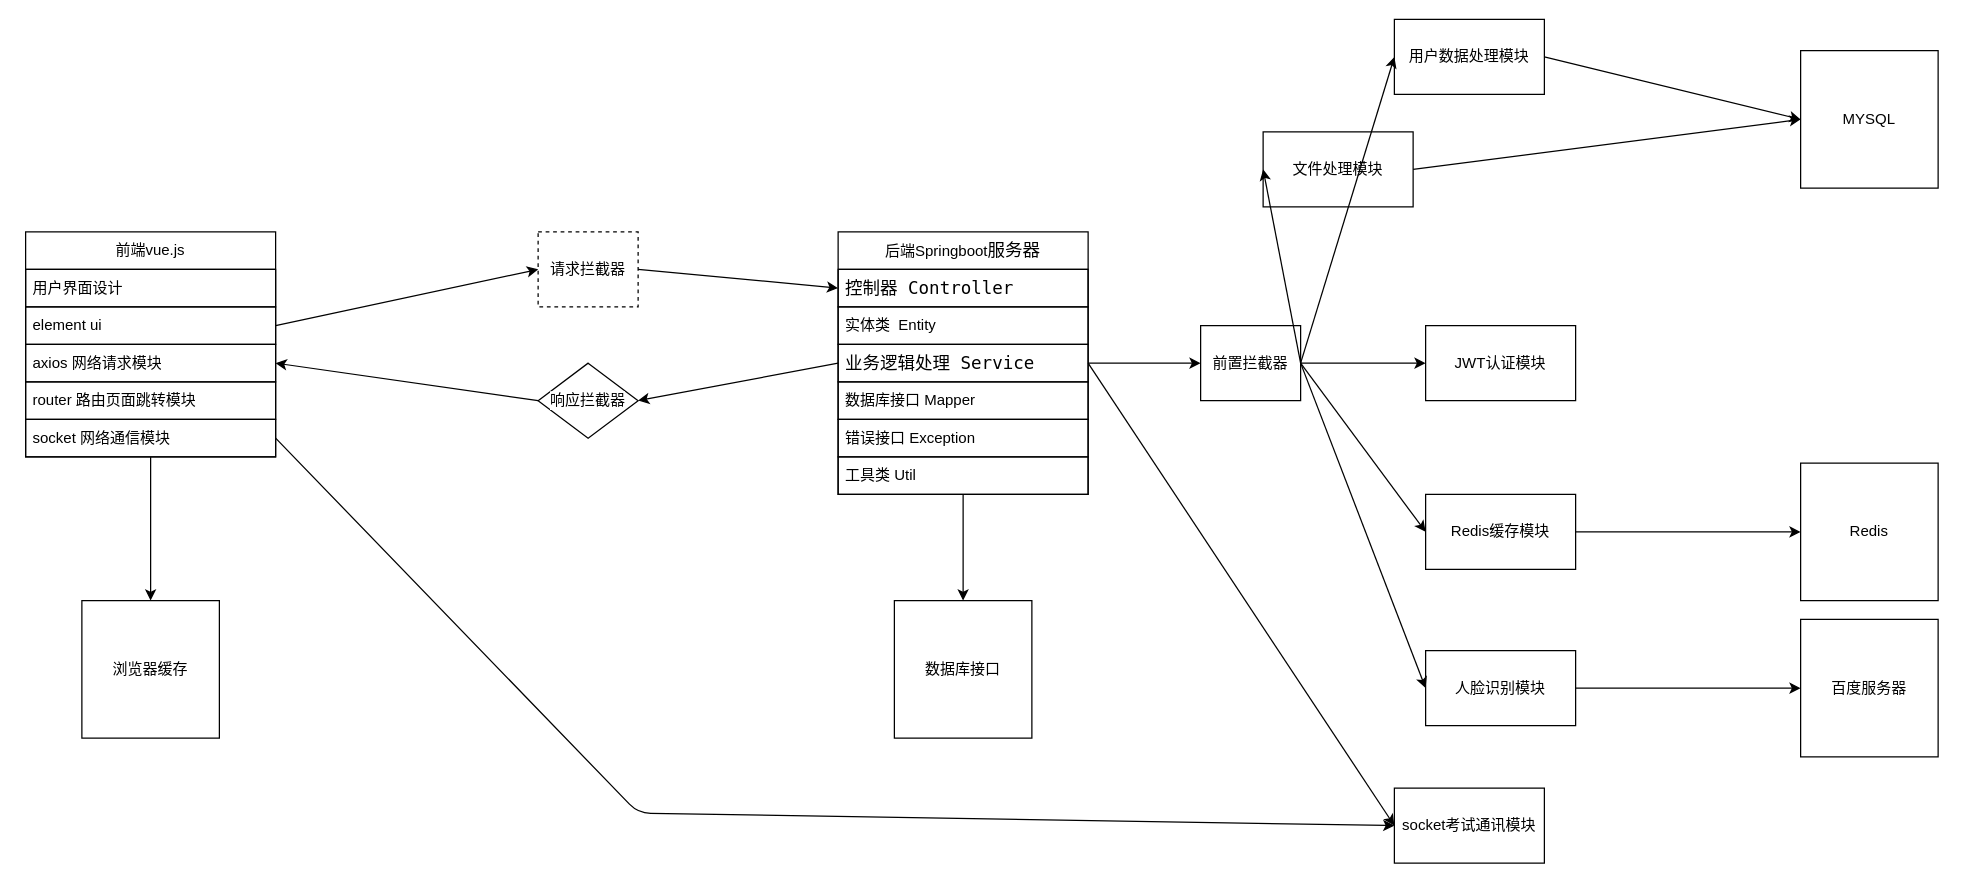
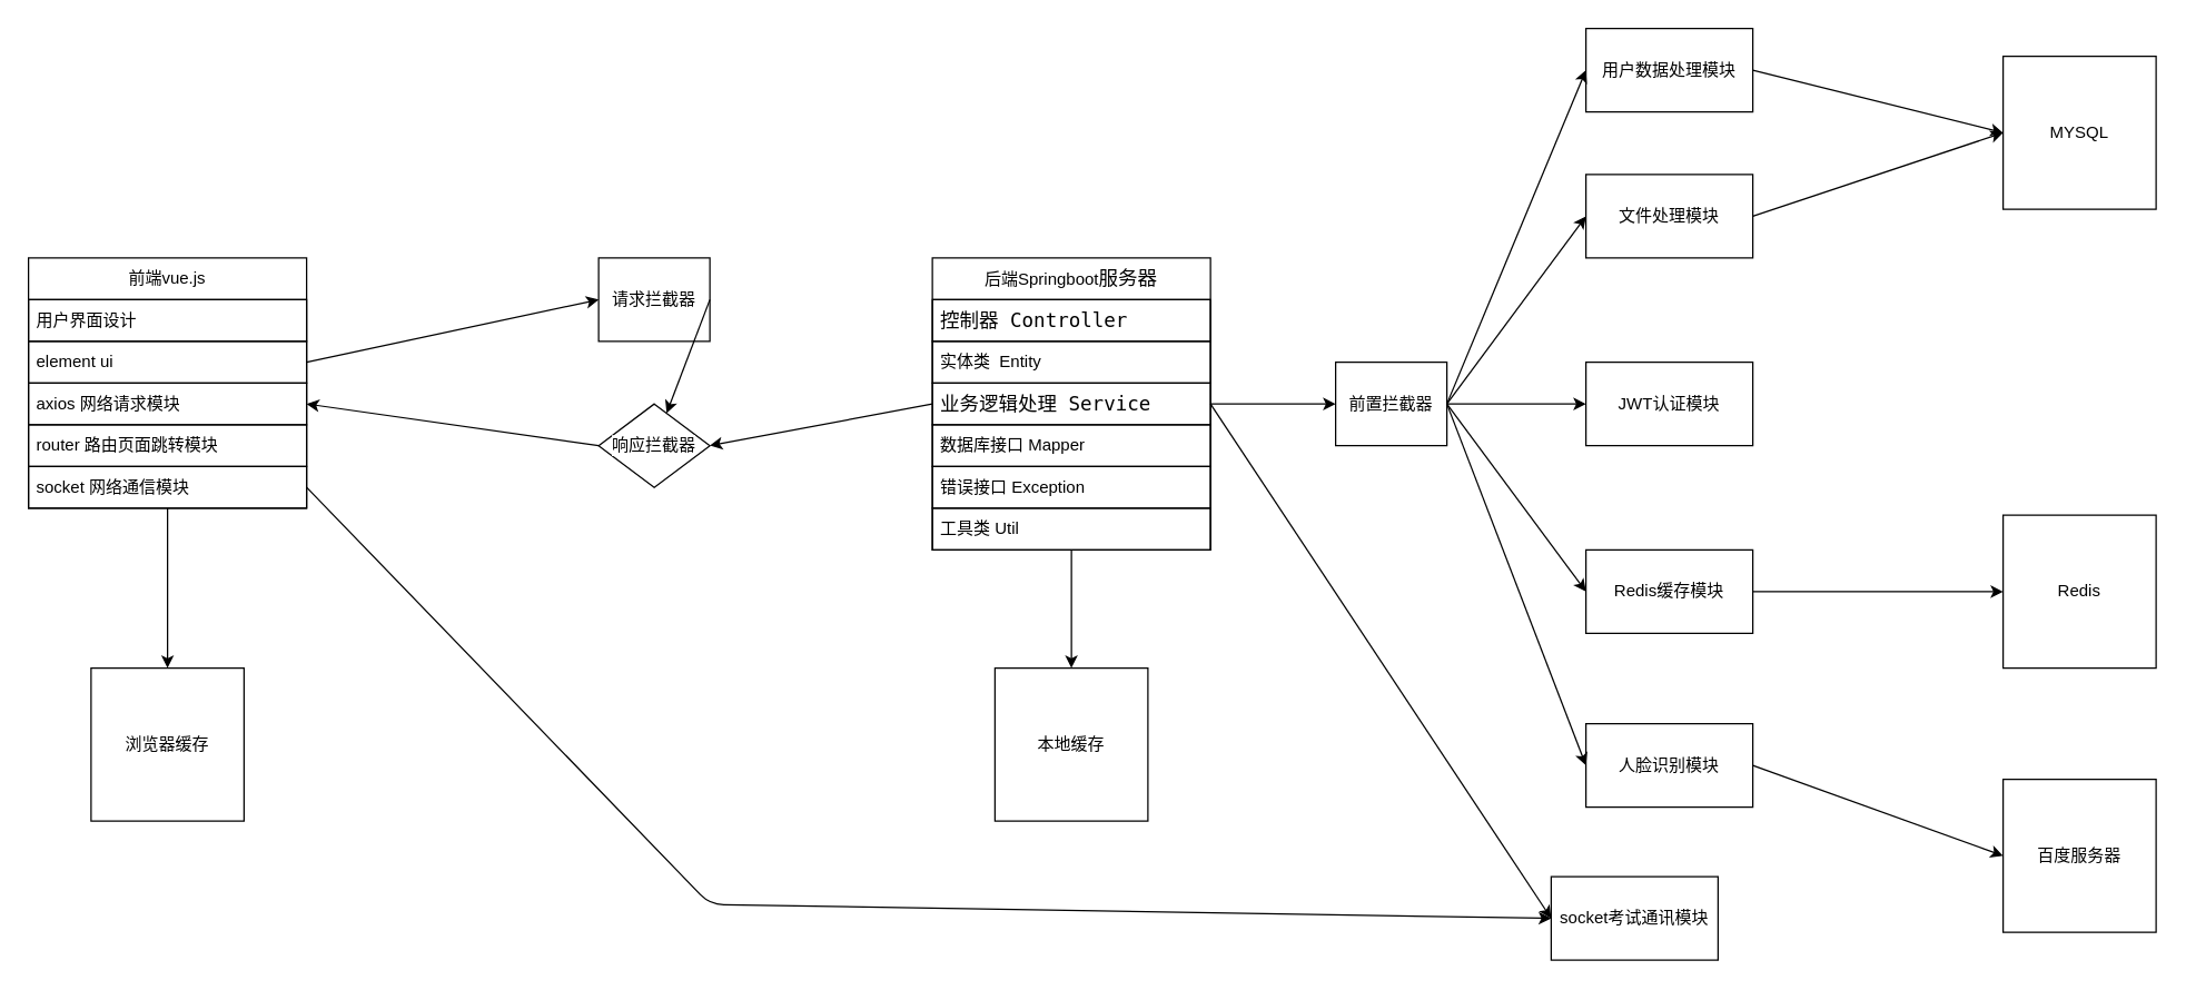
  <mxCell id="0" />
  <mxCell id="1" parent="0" />
  <mxCell id="2" value="" style="edgeStyle=none;html=1;fontColor=#000000;labelBorderColor=none;labelBackgroundColor=#FFFFFF;fillColor=none;strokeColor=#000000;" edge="1" parent="1" source="3" target="38"><mxGeometry relative="1" as="geometry" /></mxCell>
  <mxCell id="3" value="前端vue.js" style="swimlane;fontStyle=0;childLayout=stackLayout;horizontal=1;startSize=30;horizontalStack=0;resizeParent=1;resizeParentMax=0;resizeLast=0;collapsible=1;marginBottom=0;whiteSpace=wrap;html=1;labelBorderColor=none;labelBackgroundColor=#FFFFFF;fillColor=none;strokeColor=#000000;fontColor=#000000;" vertex="1" parent="1"><mxGeometry x="20" y="185" width="200" height="180" as="geometry" /></mxCell>
  <mxCell id="4" value="用户界面设计" style="text;align=left;verticalAlign=middle;spacingLeft=4;spacingRight=4;overflow=hidden;points=[[0,0.5],[1,0.5]];portConstraint=eastwest;rotatable=0;whiteSpace=wrap;html=1;labelBorderColor=none;labelBackgroundColor=#FFFFFF;fillColor=none;strokeColor=#000000;fontColor=#000000;" vertex="1" parent="3"><mxGeometry y="30" width="200" height="30" as="geometry" /></mxCell>
  <mxCell id="5" value="element ui" style="text;align=left;verticalAlign=middle;spacingLeft=4;spacingRight=4;overflow=hidden;points=[[0,0.5],[1,0.5]];portConstraint=eastwest;rotatable=0;whiteSpace=wrap;html=1;labelBorderColor=none;labelBackgroundColor=#FFFFFF;fillColor=none;strokeColor=#000000;fontColor=#000000;" vertex="1" parent="3"><mxGeometry y="60" width="200" height="30" as="geometry" /></mxCell>
  <mxCell id="6" value="axios 网络请求模块" style="text;align=left;verticalAlign=middle;spacingLeft=4;spacingRight=4;overflow=hidden;points=[[0,0.5],[1,0.5]];portConstraint=eastwest;rotatable=0;whiteSpace=wrap;html=1;labelBorderColor=none;labelBackgroundColor=#FFFFFF;fillColor=none;strokeColor=#000000;fontColor=#000000;" vertex="1" parent="3"><mxGeometry y="90" width="200" height="30" as="geometry" /></mxCell>
  <mxCell id="7" value="router 路由页面跳转模块" style="text;align=left;verticalAlign=middle;spacingLeft=4;spacingRight=4;overflow=hidden;points=[[0,0.5],[1,0.5]];portConstraint=eastwest;rotatable=0;whiteSpace=wrap;html=1;labelBorderColor=none;labelBackgroundColor=#FFFFFF;fillColor=none;strokeColor=#000000;fontColor=#000000;" vertex="1" parent="3"><mxGeometry y="120" width="200" height="30" as="geometry" /></mxCell>
  <mxCell id="8" value="socket 网络通信模块" style="text;align=left;verticalAlign=middle;spacingLeft=4;spacingRight=4;overflow=hidden;points=[[0,0.5],[1,0.5]];portConstraint=eastwest;rotatable=0;whiteSpace=wrap;html=1;labelBorderColor=none;labelBackgroundColor=#FFFFFF;fillColor=none;strokeColor=#000000;fontColor=#000000;" vertex="1" parent="3"><mxGeometry y="150" width="200" height="30" as="geometry" /></mxCell>
  <mxCell id="9" value="" style="edgeStyle=none;html=1;fontColor=#000000;labelBorderColor=none;labelBackgroundColor=#FFFFFF;fillColor=none;strokeColor=#000000;" edge="1" parent="1" source="10" target="40"><mxGeometry relative="1" as="geometry" /></mxCell>
  <mxCell id="10" value="后端Springboot&lt;span style=&quot;font-family: &amp;quot;Söhne Mono&amp;quot;, Monaco, &amp;quot;Andale Mono&amp;quot;, &amp;quot;Ubuntu Mono&amp;quot;, monospace; font-size: 14px; text-align: left;&quot;&gt;服务器&lt;/span&gt;" style="swimlane;fontStyle=0;childLayout=stackLayout;horizontal=1;startSize=30;horizontalStack=0;resizeParent=1;resizeParentMax=0;resizeLast=0;collapsible=1;marginBottom=0;whiteSpace=wrap;html=1;labelBorderColor=none;labelBackgroundColor=#FFFFFF;fillColor=none;strokeColor=#000000;fontColor=#000000;" vertex="1" parent="1"><mxGeometry x="670" y="185" width="200" height="210" as="geometry" /></mxCell>
  <mxCell id="11" value="&lt;span style=&quot;font-family: &amp;quot;Söhne Mono&amp;quot;, Monaco, &amp;quot;Andale Mono&amp;quot;, &amp;quot;Ubuntu Mono&amp;quot;, monospace; font-size: 14px;&quot;&gt;控制器 Controller&lt;/span&gt;" style="text;align=left;verticalAlign=middle;spacingLeft=4;spacingRight=4;overflow=hidden;points=[[0,0.5],[1,0.5]];portConstraint=eastwest;rotatable=0;whiteSpace=wrap;html=1;labelBorderColor=none;labelBackgroundColor=#FFFFFF;fillColor=none;strokeColor=#000000;fontColor=#000000;" vertex="1" parent="10"><mxGeometry y="30" width="200" height="30" as="geometry" /></mxCell>
  <mxCell id="12" value="实体类&amp;nbsp; Entity" style="text;align=left;verticalAlign=middle;spacingLeft=4;spacingRight=4;overflow=hidden;points=[[0,0.5],[1,0.5]];portConstraint=eastwest;rotatable=0;whiteSpace=wrap;html=1;labelBorderColor=none;labelBackgroundColor=#FFFFFF;fillColor=none;strokeColor=#000000;fontColor=#000000;" vertex="1" parent="10"><mxGeometry y="60" width="200" height="30" as="geometry" /></mxCell>
  <mxCell id="13" value="&lt;span style=&quot;font-family: &amp;quot;Söhne Mono&amp;quot;, Monaco, &amp;quot;Andale Mono&amp;quot;, &amp;quot;Ubuntu Mono&amp;quot;, monospace; font-size: 14px;&quot;&gt;业务逻辑处理 Service&lt;/span&gt;" style="text;align=left;verticalAlign=middle;spacingLeft=4;spacingRight=4;overflow=hidden;points=[[0,0.5],[1,0.5]];portConstraint=eastwest;rotatable=0;whiteSpace=wrap;html=1;labelBorderColor=none;labelBackgroundColor=#FFFFFF;fillColor=none;strokeColor=#000000;fontColor=#000000;" vertex="1" parent="10"><mxGeometry y="90" width="200" height="30" as="geometry" /></mxCell>
  <mxCell id="14" value="数据库接口 Mapper" style="text;align=left;verticalAlign=middle;spacingLeft=4;spacingRight=4;overflow=hidden;points=[[0,0.5],[1,0.5]];portConstraint=eastwest;rotatable=0;whiteSpace=wrap;html=1;labelBorderColor=none;labelBackgroundColor=#FFFFFF;fillColor=none;strokeColor=#000000;fontColor=#000000;" vertex="1" parent="10"><mxGeometry y="120" width="200" height="30" as="geometry" /></mxCell>
  <mxCell id="15" value="错误接口 Exception" style="text;align=left;verticalAlign=middle;spacingLeft=4;spacingRight=4;overflow=hidden;points=[[0,0.5],[1,0.5]];portConstraint=eastwest;rotatable=0;whiteSpace=wrap;html=1;labelBorderColor=none;labelBackgroundColor=#FFFFFF;fillColor=none;strokeColor=#000000;fontColor=#000000;" vertex="1" parent="10"><mxGeometry y="150" width="200" height="30" as="geometry" /></mxCell>
  <mxCell id="16" value="工具类 Util" style="text;align=left;verticalAlign=middle;spacingLeft=4;spacingRight=4;overflow=hidden;points=[[0,0.5],[1,0.5]];portConstraint=eastwest;rotatable=0;whiteSpace=wrap;html=1;labelBorderColor=none;labelBackgroundColor=#FFFFFF;fillColor=none;strokeColor=#000000;fontColor=#000000;" vertex="1" parent="10"><mxGeometry y="180" width="200" height="30" as="geometry" /></mxCell>
  <mxCell id="17" value="JWT认证模块" style="rounded=0;whiteSpace=wrap;html=1;flipV=1;labelBorderColor=none;labelBackgroundColor=#FFFFFF;fillColor=none;strokeColor=#000000;fontColor=#000000;" vertex="1" parent="1"><mxGeometry x="1140" y="260" width="120" height="60" as="geometry" /></mxCell>
  <mxCell id="18" style="edgeStyle=none;html=1;exitX=1;exitY=0.5;exitDx=0;exitDy=0;entryX=0;entryY=0.5;entryDx=0;entryDy=0;fontColor=#000000;labelBorderColor=none;labelBackgroundColor=#FFFFFF;fillColor=none;strokeColor=#000000;" edge="1" parent="1" source="19" target="32"><mxGeometry relative="1" as="geometry" /></mxCell>
- <mxCell id="19" value="用户数据处理模块" style="rounded=0;whiteSpace=wrap;html=1;flipV=1;labelBorderColor=none;labelBackgroundColor=#FFFFFF;fillColor=none;strokeColor=#000000;fontColor=#000000;" vertex="1" parent="1"><mxGeometry x="1115" y="15" width="120" height="60" as="geometry" /></mxCell>
+ <mxCell id="19" value="用户数据处理模块" style="rounded=0;whiteSpace=wrap;html=1;flipV=1;labelBorderColor=none;labelBackgroundColor=#FFFFFF;fillColor=none;strokeColor=#000000;fontColor=#000000;" vertex="1" parent="1"><mxGeometry x="1140" y="20" width="120" height="60" as="geometry" /></mxCell>
  <mxCell id="20" style="edgeStyle=none;html=1;exitX=1;exitY=0.5;exitDx=0;exitDy=0;entryX=0;entryY=0.5;entryDx=0;entryDy=0;fontColor=#000000;labelBorderColor=none;labelBackgroundColor=#FFFFFF;fillColor=none;strokeColor=#000000;" edge="1" parent="1" source="21" target="39"><mxGeometry relative="1" as="geometry" /></mxCell>
  <mxCell id="21" value="人脸识别模块" style="rounded=0;whiteSpace=wrap;html=1;flipV=1;labelBorderColor=none;labelBackgroundColor=#FFFFFF;fillColor=none;strokeColor=#000000;fontColor=#000000;" vertex="1" parent="1"><mxGeometry x="1140" y="520" width="120" height="60" as="geometry" /></mxCell>
  <mxCell id="22" style="edgeStyle=none;html=1;exitX=1;exitY=0.5;exitDx=0;exitDy=0;entryX=0;entryY=0.5;entryDx=0;entryDy=0;fontColor=#000000;labelBorderColor=none;labelBackgroundColor=#FFFFFF;fillColor=none;strokeColor=#000000;" edge="1" parent="1" source="23" target="32"><mxGeometry relative="1" as="geometry" /></mxCell>
- <mxCell id="23" value="文件处理模块" style="rounded=0;whiteSpace=wrap;html=1;flipV=1;labelBorderColor=none;labelBackgroundColor=#FFFFFF;fillColor=none;strokeColor=#000000;fontColor=#000000;" vertex="1" parent="1"><mxGeometry x="1010" y="105" width="120" height="60" as="geometry" /></mxCell>
+ <mxCell id="23" value="文件处理模块" style="rounded=0;whiteSpace=wrap;html=1;flipV=1;labelBorderColor=none;labelBackgroundColor=#FFFFFF;fillColor=none;strokeColor=#000000;fontColor=#000000;" vertex="1" parent="1"><mxGeometry x="1140" y="125" width="120" height="60" as="geometry" /></mxCell>
  <mxCell id="24" style="edgeStyle=none;html=1;exitX=1;exitY=0.5;exitDx=0;exitDy=0;entryX=0;entryY=0.5;entryDx=0;entryDy=0;fontColor=#000000;labelBorderColor=none;labelBackgroundColor=#FFFFFF;fillColor=none;strokeColor=#000000;" edge="1" parent="1" source="25" target="33"><mxGeometry relative="1" as="geometry" /></mxCell>
  <mxCell id="25" value="Redis缓存模块" style="rounded=0;whiteSpace=wrap;html=1;flipV=1;labelBorderColor=none;labelBackgroundColor=#FFFFFF;fillColor=none;strokeColor=#000000;fontColor=#000000;" vertex="1" parent="1"><mxGeometry x="1140" y="395" width="120" height="60" as="geometry" /></mxCell>
  <mxCell id="26" value="" style="edgeStyle=none;html=1;fontColor=#000000;labelBorderColor=none;labelBackgroundColor=#FFFFFF;fillColor=none;strokeColor=#000000;" edge="1" parent="1" source="31" target="17"><mxGeometry relative="1" as="geometry" /></mxCell>
  <mxCell id="27" style="edgeStyle=none;html=1;exitX=1;exitY=0.5;exitDx=0;exitDy=0;entryX=0;entryY=0.5;entryDx=0;entryDy=0;fontColor=#000000;labelBorderColor=none;labelBackgroundColor=#FFFFFF;fillColor=none;strokeColor=#000000;" edge="1" parent="1" source="31" target="19"><mxGeometry relative="1" as="geometry" /></mxCell>
  <mxCell id="28" style="edgeStyle=none;html=1;exitX=1;exitY=0.5;exitDx=0;exitDy=0;entryX=0;entryY=0.5;entryDx=0;entryDy=0;fontColor=#000000;labelBorderColor=none;labelBackgroundColor=#FFFFFF;fillColor=none;strokeColor=#000000;" edge="1" parent="1" source="31" target="23"><mxGeometry relative="1" as="geometry" /></mxCell>
  <mxCell id="29" style="edgeStyle=none;html=1;exitX=1;exitY=0.5;exitDx=0;exitDy=0;entryX=0;entryY=0.5;entryDx=0;entryDy=0;fontColor=#000000;labelBorderColor=none;labelBackgroundColor=#FFFFFF;fillColor=none;strokeColor=#000000;" edge="1" parent="1" source="31" target="25"><mxGeometry relative="1" as="geometry" /></mxCell>
  <mxCell id="30" style="edgeStyle=none;html=1;exitX=1;exitY=0.5;exitDx=0;exitDy=0;entryX=0;entryY=0.5;entryDx=0;entryDy=0;fontColor=#000000;labelBorderColor=none;labelBackgroundColor=#FFFFFF;fillColor=none;strokeColor=#000000;" edge="1" parent="1" source="31" target="21"><mxGeometry relative="1" as="geometry" /></mxCell>
  <mxCell id="31" value="前置拦截器" style="rounded=0;whiteSpace=wrap;html=1;labelBorderColor=none;labelBackgroundColor=#FFFFFF;fillColor=none;strokeColor=#000000;fontColor=#000000;" vertex="1" parent="1"><mxGeometry x="960" y="260" width="80" height="60" as="geometry" /></mxCell>
  <mxCell id="32" value="MYSQL" style="whiteSpace=wrap;html=1;aspect=fixed;labelBorderColor=none;labelBackgroundColor=#FFFFFF;fillColor=none;strokeColor=#000000;fontColor=#000000;" vertex="1" parent="1"><mxGeometry x="1440" y="40" width="110" height="110" as="geometry" /></mxCell>
  <mxCell id="33" value="Redis" style="whiteSpace=wrap;html=1;aspect=fixed;labelBorderColor=none;labelBackgroundColor=#FFFFFF;fillColor=none;strokeColor=#000000;fontColor=#000000;" vertex="1" parent="1"><mxGeometry x="1440" y="370" width="110" height="110" as="geometry" /></mxCell>
- <mxCell id="34" style="edgeStyle=none;html=1;exitX=1;exitY=0.5;exitDx=0;exitDy=0;entryX=0;entryY=0.5;entryDx=0;entryDy=0;fontColor=#000000;labelBorderColor=none;labelBackgroundColor=#FFFFFF;fillColor=none;strokeColor=#000000;" edge="1" parent="1" source="35" target="11"><mxGeometry relative="1" as="geometry" /></mxCell>
- <mxCell id="35" value="请求拦截器" style="rounded=0;whiteSpace=wrap;html=1;labelBorderColor=none;labelBackgroundColor=#FFFFFF;fillColor=none;strokeColor=#000000;fontColor=#000000;dashed=1;" vertex="1" parent="1"><mxGeometry x="430" y="185" width="80" height="60" as="geometry" /></mxCell>
+ <mxCell id="34" style="edgeStyle=none;html=1;exitX=1;exitY=0.5;exitDx=0;exitDy=0;fontColor=#000000;labelBorderColor=none;labelBackgroundColor=#FFFFFF;fillColor=none;strokeColor=#000000;" edge="1" parent="1" source="35" target="37"><mxGeometry relative="1" as="geometry" /></mxCell>
+ <mxCell id="35" value="请求拦截器" style="rounded=0;whiteSpace=wrap;html=1;labelBorderColor=none;labelBackgroundColor=#FFFFFF;fillColor=none;strokeColor=#000000;fontColor=#000000;" vertex="1" parent="1"><mxGeometry x="430" y="185" width="80" height="60" as="geometry" /></mxCell>
  <mxCell id="36" style="edgeStyle=none;html=1;exitX=0;exitY=0.5;exitDx=0;exitDy=0;entryX=1;entryY=0.5;entryDx=0;entryDy=0;fontColor=#000000;labelBorderColor=none;labelBackgroundColor=#FFFFFF;fillColor=none;strokeColor=#000000;" edge="1" parent="1" source="37" target="6"><mxGeometry relative="1" as="geometry" /></mxCell>
  <mxCell id="37" value="响应拦截器" style="rhombus;whiteSpace=wrap;html=1;labelBorderColor=none;labelBackgroundColor=#FFFFFF;fillColor=none;strokeColor=#000000;fontColor=#000000;" vertex="1" parent="1"><mxGeometry x="430" y="290" width="80" height="60" as="geometry" /></mxCell>
  <mxCell id="38" value="浏览器缓存" style="whiteSpace=wrap;html=1;aspect=fixed;labelBorderColor=none;labelBackgroundColor=#FFFFFF;fillColor=none;strokeColor=#000000;fontColor=#000000;" vertex="1" parent="1"><mxGeometry x="65" y="480" width="110" height="110" as="geometry" /></mxCell>
- <mxCell id="39" value="百度服务器" style="whiteSpace=wrap;html=1;aspect=fixed;labelBorderColor=none;labelBackgroundColor=#FFFFFF;fillColor=none;strokeColor=#000000;fontColor=#000000;" vertex="1" parent="1"><mxGeometry x="1440" y="495" width="110" height="110" as="geometry" /></mxCell>
- <mxCell id="40" value="数据库接口" style="whiteSpace=wrap;html=1;aspect=fixed;labelBorderColor=none;labelBackgroundColor=#FFFFFF;fillColor=none;strokeColor=#000000;fontColor=#000000;" vertex="1" parent="1"><mxGeometry x="715" y="480" width="110" height="110" as="geometry" /></mxCell>
+ <mxCell id="39" value="百度服务器" style="whiteSpace=wrap;html=1;aspect=fixed;labelBorderColor=none;labelBackgroundColor=#FFFFFF;fillColor=none;strokeColor=#000000;fontColor=#000000;" vertex="1" parent="1"><mxGeometry x="1440" y="560" width="110" height="110" as="geometry" /></mxCell>
+ <mxCell id="40" value="本地缓存" style="whiteSpace=wrap;html=1;aspect=fixed;labelBorderColor=none;labelBackgroundColor=#FFFFFF;fillColor=none;strokeColor=#000000;fontColor=#000000;" vertex="1" parent="1"><mxGeometry x="715" y="480" width="110" height="110" as="geometry" /></mxCell>
  <mxCell id="41" value="socket考试通讯模块" style="rounded=0;whiteSpace=wrap;html=1;flipV=1;labelBorderColor=none;labelBackgroundColor=#FFFFFF;fillColor=none;strokeColor=#000000;fontColor=#000000;" vertex="1" parent="1"><mxGeometry x="1115" y="630" width="120" height="60" as="geometry" /></mxCell>
  <mxCell id="42" style="edgeStyle=none;html=1;exitX=1;exitY=0.5;exitDx=0;exitDy=0;entryX=0;entryY=0.5;entryDx=0;entryDy=0;fontColor=#000000;labelBorderColor=none;labelBackgroundColor=#FFFFFF;fillColor=none;strokeColor=#000000;" edge="1" parent="1" source="5" target="35"><mxGeometry relative="1" as="geometry" /></mxCell>
  <mxCell id="43" style="edgeStyle=none;html=1;exitX=0;exitY=0.5;exitDx=0;exitDy=0;entryX=1;entryY=0.5;entryDx=0;entryDy=0;fontColor=#000000;labelBorderColor=none;labelBackgroundColor=#FFFFFF;fillColor=none;strokeColor=#000000;" edge="1" parent="1" source="13" target="37"><mxGeometry relative="1" as="geometry" /></mxCell>
  <mxCell id="44" style="edgeStyle=none;html=1;exitX=1;exitY=0.5;exitDx=0;exitDy=0;entryX=0;entryY=0.5;entryDx=0;entryDy=0;fontColor=#000000;labelBorderColor=none;labelBackgroundColor=#FFFFFF;fillColor=none;strokeColor=#000000;" edge="1" parent="1" source="13" target="31"><mxGeometry relative="1" as="geometry" /></mxCell>
  <mxCell id="45" style="edgeStyle=none;html=1;exitX=1;exitY=0.5;exitDx=0;exitDy=0;entryX=0;entryY=0.5;entryDx=0;entryDy=0;fontColor=#000000;labelBorderColor=none;labelBackgroundColor=#FFFFFF;fillColor=none;strokeColor=#000000;" edge="1" parent="1" source="8" target="41"><mxGeometry relative="1" as="geometry"><Array as="points"><mxPoint y="650" x="510" /></Array></mxGeometry></mxCell>
  <mxCell id="46" style="edgeStyle=none;html=1;exitX=1;exitY=0.5;exitDx=0;exitDy=0;entryX=0;entryY=0.5;entryDx=0;entryDy=0;fontColor=#000000;labelBorderColor=none;labelBackgroundColor=#FFFFFF;fillColor=none;strokeColor=#000000;" edge="1" parent="1" source="13" target="41"><mxGeometry relative="1" as="geometry" /></mxCell>
